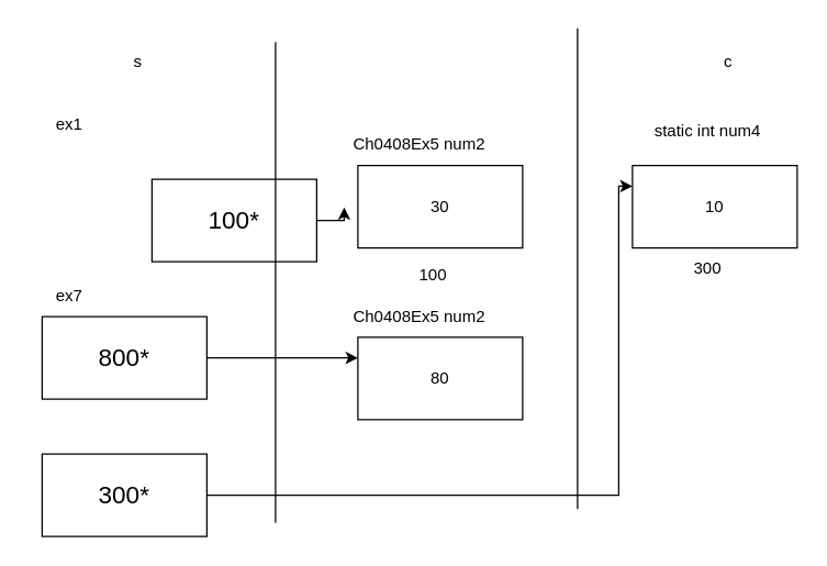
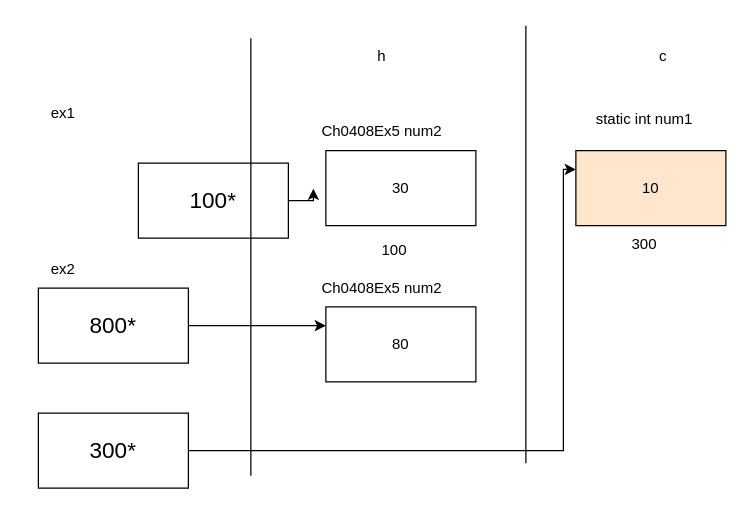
  <mxCell id="0" />
  <mxCell id="1" parent="0" />
  <mxCell id="2" value="" style="edgeStyle=orthogonalEdgeStyle;rounded=0;orthogonalLoop=1;jettySize=auto;html=1;" parent="1" source="3" edge="1"><mxGeometry relative="1" as="geometry"><mxPoint x="250" y="150" as="targetPoint" /></mxGeometry></mxCell>
  <mxCell id="3" value="&lt;font style=&quot;font-size: 18px;&quot;&gt;100*&lt;/font&gt;" style="rounded=0;whiteSpace=wrap;html=1;" parent="1" vertex="1"><mxGeometry x="110" y="130" width="120" height="60" as="geometry" /></mxCell>
  <mxCell id="4" value="ex1" style="text;html=1;align=center;verticalAlign=middle;whiteSpace=wrap;rounded=0;" parent="1" vertex="1"><mxGeometry x="20" y="75" width="60" height="30" as="geometry" /></mxCell>
  <mxCell id="5" value="" style="edgeStyle=orthogonalEdgeStyle;rounded=0;orthogonalLoop=1;jettySize=auto;html=1;entryX=0;entryY=0.25;entryDx=0;entryDy=0;" parent="1" source="6" target="11" edge="1"><mxGeometry relative="1" as="geometry" /></mxCell>
  <mxCell id="6" value="&lt;font style=&quot;font-size: 18px;&quot;&gt;800*&lt;/font&gt;" style="rounded=0;whiteSpace=wrap;html=1;" parent="1" vertex="1"><mxGeometry x="30" y="230" width="120" height="60" as="geometry" /></mxCell>
- <mxCell id="7" value="ex7" style="text;html=1;align=center;verticalAlign=middle;whiteSpace=wrap;rounded=0;" parent="1" vertex="1"><mxGeometry x="20" y="200" width="60" height="30" as="geometry" /></mxCell>
+ <mxCell id="7" value="ex2" style="text;html=1;align=center;verticalAlign=middle;whiteSpace=wrap;rounded=0;" parent="1" vertex="1"><mxGeometry x="20" y="200" width="60" height="30" as="geometry" /></mxCell>
  <mxCell id="8" value="" style="endArrow=none;html=1;rounded=0;" parent="1" edge="1"><mxGeometry width="50" height="50" relative="1" as="geometry"><mxPoint x="200" y="380" as="sourcePoint" /><mxPoint x="200" y="30" as="targetPoint" /></mxGeometry></mxCell>
  <mxCell id="9" value="30" style="rounded=0;whiteSpace=wrap;html=1;" parent="1" vertex="1"><mxGeometry x="260" y="120" width="120" height="60" as="geometry" /></mxCell>
  <mxCell id="10" value="Ch0408Ex5 num2" style="text;html=1;align=center;verticalAlign=middle;whiteSpace=wrap;rounded=0;" parent="1" vertex="1"><mxGeometry x="240" y="90" width="130" height="30" as="geometry" /></mxCell>
  <mxCell id="11" value="80" style="rounded=0;whiteSpace=wrap;html=1;" parent="1" vertex="1"><mxGeometry x="260" y="245" width="120" height="60" as="geometry" /></mxCell>
  <mxCell id="12" value="Ch0408Ex5 num2" style="text;html=1;align=center;verticalAlign=middle;whiteSpace=wrap;rounded=0;" parent="1" vertex="1"><mxGeometry x="240" y="215" width="130" height="30" as="geometry" /></mxCell>
- <mxCell id="13" value="s" style="text;html=1;align=center;verticalAlign=middle;whiteSpace=wrap;rounded=0;" parent="1" vertex="1"><mxGeometry x="70" y="30" width="60" height="30" as="geometry" /></mxCell>
+ <mxCell id="14" value="h" style="text;html=1;align=center;verticalAlign=middle;whiteSpace=wrap;rounded=0;" parent="1" vertex="1"><mxGeometry x="275" y="30" width="60" height="30" as="geometry" /></mxCell>
  <mxCell id="15" value="" style="endArrow=none;html=1;rounded=0;" parent="1" edge="1"><mxGeometry width="50" height="50" relative="1" as="geometry"><mxPoint x="420" y="370" as="sourcePoint" /><mxPoint x="420" y="20" as="targetPoint" /></mxGeometry></mxCell>
  <mxCell id="16" value="c" style="text;html=1;align=center;verticalAlign=middle;whiteSpace=wrap;rounded=0;" parent="1" vertex="1"><mxGeometry x="500" y="30" width="60" height="30" as="geometry" /></mxCell>
- <mxCell id="17" value="10" style="rounded=0;whiteSpace=wrap;html=1;" parent="1" vertex="1"><mxGeometry x="460" y="120" width="120" height="60" as="geometry" /></mxCell>
+ <mxCell id="17" value="10" style="rounded=0;whiteSpace=wrap;html=1;fillColor=#ffe6cc;" parent="1" vertex="1"><mxGeometry x="460" y="120" width="120" height="60" as="geometry" /></mxCell>
  <mxCell id="18" value="100" style="text;html=1;align=center;verticalAlign=middle;whiteSpace=wrap;rounded=0;" parent="1" vertex="1"><mxGeometry x="250" y="185" width="130" height="30" as="geometry" /></mxCell>
- <mxCell id="19" value="static int num4" style="text;html=1;align=center;verticalAlign=middle;whiteSpace=wrap;rounded=0;" parent="1" vertex="1"><mxGeometry x="450" y="80" width="130" height="30" as="geometry" /></mxCell>
+ <mxCell id="19" value="static int num1" style="text;html=1;align=center;verticalAlign=middle;whiteSpace=wrap;rounded=0;" parent="1" vertex="1"><mxGeometry x="450" y="80" width="130" height="30" as="geometry" /></mxCell>
  <mxCell id="20" value="" style="edgeStyle=orthogonalEdgeStyle;rounded=0;orthogonalLoop=1;jettySize=auto;html=1;entryX=0;entryY=0.25;entryDx=0;entryDy=0;" parent="1" source="21" target="17" edge="1"><mxGeometry relative="1" as="geometry"><Array as="points"><mxPoint x="450" y="360" /><mxPoint x="450" y="135" /></Array></mxGeometry></mxCell>
  <mxCell id="21" value="&lt;font style=&quot;font-size: 18px;&quot;&gt;300*&lt;/font&gt;" style="rounded=0;whiteSpace=wrap;html=1;" parent="1" vertex="1"><mxGeometry x="30" y="330" width="120" height="60" as="geometry" /></mxCell>
  <mxCell id="22" value="300" style="text;html=1;align=center;verticalAlign=middle;whiteSpace=wrap;rounded=0;" parent="1" vertex="1"><mxGeometry x="450" y="180" width="130" height="30" as="geometry" /></mxCell>
